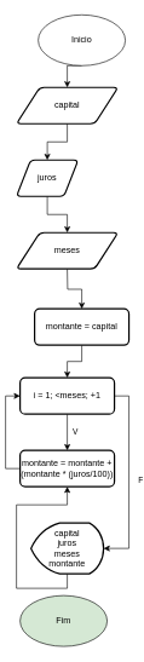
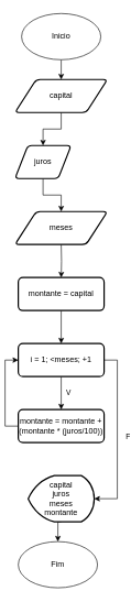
  <mxCell id="0" />
  <mxCell id="1" parent="0" />
  <mxCell id="2" style="edgeStyle=orthogonalEdgeStyle;rounded=0;orthogonalLoop=1;jettySize=auto;html=1;exitX=0.5;exitY=1;exitDx=0;exitDy=0;entryX=0.5;entryY=0;entryDx=0;entryDy=0;" parent="1" source="3" target="19" edge="1"><mxGeometry relative="1" as="geometry"><mxPoint x="89.6" y="120.92" as="targetPoint" /></mxGeometry></mxCell>
- <mxCell id="3" value="Inicio" style="ellipse;whiteSpace=wrap;html=1;" parent="1" vertex="1"><mxGeometry x="50" y="20" width="120" height="70" as="geometry" /></mxCell>
- <mxCell id="4" value="Fim" style="ellipse;whiteSpace=wrap;html=1;fillColor=#d5e8d4;" parent="1" vertex="1"><mxGeometry x="25" y="820" width="120" height="70" as="geometry" /></mxCell>
+ <mxCell id="3" value="Inicio" style="ellipse;whiteSpace=wrap;html=1;" parent="1" vertex="1"><mxGeometry x="30" y="20" width="120" height="70" as="geometry" /></mxCell>
+ <mxCell id="4" value="Fim" style="ellipse;whiteSpace=wrap;html=1;" parent="1" vertex="1"><mxGeometry x="25" y="820" width="120" height="70" as="geometry" /></mxCell>
  <mxCell id="5" style="edgeStyle=orthogonalEdgeStyle;rounded=0;orthogonalLoop=1;jettySize=auto;html=1;exitX=0.5;exitY=1;exitDx=0;exitDy=0;entryX=0.5;entryY=0;entryDx=0;entryDy=0;" parent="1" source="19" target="20" edge="1"><mxGeometry relative="1" as="geometry"><mxPoint x="90" y="170" as="sourcePoint" /><mxPoint x="89.8" y="221.52" as="targetPoint" /></mxGeometry></mxCell>
  <mxCell id="6" style="edgeStyle=orthogonalEdgeStyle;rounded=0;orthogonalLoop=1;jettySize=auto;html=1;exitX=0.5;exitY=1;exitDx=0;exitDy=0;entryX=0.5;entryY=0;entryDx=0;entryDy=0;" parent="1" source="20" target="21" edge="1"><mxGeometry relative="1" as="geometry"><mxPoint x="90" y="270" as="sourcePoint" /><mxPoint x="90.6" y="320.08" as="targetPoint" /></mxGeometry></mxCell>
  <mxCell id="7" style="edgeStyle=orthogonalEdgeStyle;rounded=0;orthogonalLoop=1;jettySize=auto;html=1;exitX=0.5;exitY=1;exitDx=0;exitDy=0;entryX=0.5;entryY=0;entryDx=0;entryDy=0;" parent="1" target="9" edge="1"><mxGeometry relative="1" as="geometry"><mxPoint x="90" y="370" as="sourcePoint" /></mxGeometry></mxCell>
  <mxCell id="8" style="edgeStyle=orthogonalEdgeStyle;rounded=0;orthogonalLoop=1;jettySize=auto;html=1;exitX=0.5;exitY=1;exitDx=0;exitDy=0;entryX=0.5;entryY=0;entryDx=0;entryDy=0;" parent="1" source="9" target="12" edge="1"><mxGeometry relative="1" as="geometry" /></mxCell>
- <mxCell id="9" value="montante = capital" style="rounded=1;whiteSpace=wrap;html=1;absoluteArcSize=1;arcSize=14;strokeWidth=2;" parent="1" vertex="1"><mxGeometry x="45" y="425" width="130" height="50" as="geometry" /></mxCell>
+ <mxCell id="9" value="montante = capital" style="rounded=1;whiteSpace=wrap;html=1;absoluteArcSize=1;arcSize=14;strokeWidth=2;" parent="1" vertex="1"><mxGeometry x="25" y="420" width="130" height="50" as="geometry" /></mxCell>
  <mxCell id="10" style="edgeStyle=orthogonalEdgeStyle;rounded=0;orthogonalLoop=1;jettySize=auto;html=1;exitX=0.5;exitY=1;exitDx=0;exitDy=0;entryX=0.5;entryY=0;entryDx=0;entryDy=0;" parent="1" source="12" target="14" edge="1"><mxGeometry relative="1" as="geometry" /></mxCell>
  <mxCell id="11" value="V" style="edgeLabel;html=1;align=center;verticalAlign=middle;resizable=0;points=[];" parent="10" vertex="1" connectable="0"><mxGeometry x="-0.04" y="2" relative="1" as="geometry"><mxPoint x="8" as="offset" /></mxGeometry></mxCell>
  <mxCell id="12" value="i = 1; &amp;lt;meses; +1" style="rounded=1;whiteSpace=wrap;html=1;absoluteArcSize=1;arcSize=14;strokeWidth=2;" parent="1" vertex="1"><mxGeometry x="25" y="520" width="130" height="50" as="geometry" /></mxCell>
  <mxCell id="13" style="edgeStyle=orthogonalEdgeStyle;rounded=0;orthogonalLoop=1;jettySize=auto;html=1;exitX=0;exitY=0.5;exitDx=0;exitDy=0;entryX=0;entryY=0.5;entryDx=0;entryDy=0;" parent="1" source="14" target="12" edge="1"><mxGeometry relative="1" as="geometry" /></mxCell>
  <mxCell id="14" value="montante = montante + (montante * (juros/100))" style="rounded=1;whiteSpace=wrap;html=1;absoluteArcSize=1;arcSize=14;strokeWidth=2;" parent="1" vertex="1"><mxGeometry x="25" y="620" width="130" height="50" as="geometry" /></mxCell>
- <mxCell id="15" style="edgeStyle=orthogonalEdgeStyle;rounded=0;orthogonalLoop=1;jettySize=auto;html=1;exitX=0.5;exitY=1;exitDx=0;exitDy=0;exitPerimeter=0;" parent="1" source="16" target="14" edge="1"><mxGeometry relative="1" as="geometry" /></mxCell>
+ <mxCell id="15" style="edgeStyle=orthogonalEdgeStyle;rounded=0;orthogonalLoop=1;jettySize=auto;html=1;exitX=0.5;exitY=1;exitDx=0;exitDy=0;exitPerimeter=0;entryX=0.5;entryY=0;entryDx=0;entryDy=0;" parent="1" source="16" target="4" edge="1"><mxGeometry relative="1" as="geometry" /></mxCell>
  <mxCell id="16" value="capital&lt;div&gt;juros&lt;/div&gt;&lt;div&gt;meses&lt;/div&gt;&lt;div&gt;montante&lt;/div&gt;" style="strokeWidth=2;html=1;shape=mxgraph.flowchart.display;whiteSpace=wrap;" parent="1" vertex="1"><mxGeometry x="40" y="720" width="100" height="70" as="geometry" /></mxCell>
  <mxCell id="17" style="edgeStyle=orthogonalEdgeStyle;rounded=0;orthogonalLoop=1;jettySize=auto;html=1;exitX=1;exitY=0.5;exitDx=0;exitDy=0;entryX=1;entryY=0.5;entryDx=0;entryDy=0;entryPerimeter=0;" parent="1" source="12" target="16" edge="1"><mxGeometry relative="1" as="geometry" /></mxCell>
  <mxCell id="18" value="F" style="edgeLabel;html=1;align=center;verticalAlign=middle;resizable=0;points=[];" parent="17" vertex="1" connectable="0"><mxGeometry x="-0.23" y="4" relative="1" as="geometry"><mxPoint x="11" y="33" as="offset" /></mxGeometry></mxCell>
  <mxCell id="19" value="capital" style="shape=parallelogram;html=1;strokeWidth=2;perimeter=parallelogramPerimeter;whiteSpace=wrap;rounded=1;arcSize=12;size=0.23;" vertex="1" parent="1"><mxGeometry x="20" y="120" width="140" height="50" as="geometry" /></mxCell>
  <mxCell id="20" value="juros" style="shape=parallelogram;html=1;strokeWidth=2;perimeter=parallelogramPerimeter;whiteSpace=wrap;rounded=1;arcSize=12;size=0.23;" vertex="1" parent="1"><mxGeometry x="20" y="220" width="85" height="50" as="geometry" /></mxCell>
  <mxCell id="21" value="meses" style="shape=parallelogram;html=1;strokeWidth=2;perimeter=parallelogramPerimeter;whiteSpace=wrap;rounded=1;arcSize=12;size=0.23;" vertex="1" parent="1"><mxGeometry x="20" y="320" width="140" height="50" as="geometry" /></mxCell>
